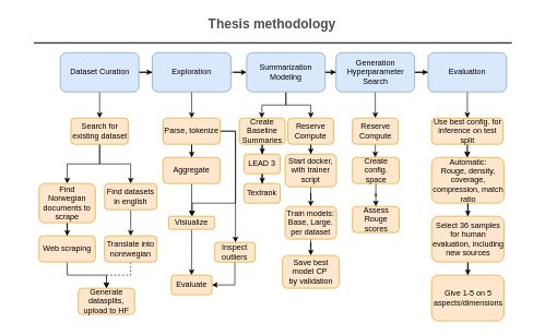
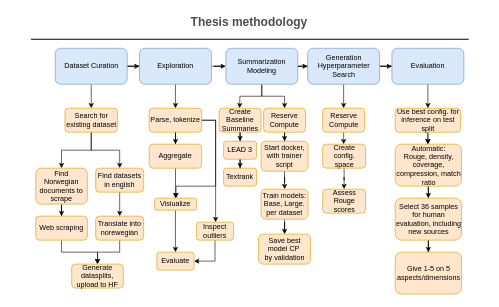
  <mxCell id="0" />
  <mxCell id="1" parent="0" />
  <mxCell id="2" value="Thesis methodology" style="text;html=1;strokeColor=none;fillColor=none;align=center;verticalAlign=middle;whiteSpace=wrap;rounded=0;fontStyle=1;fontSize=20;fontColor=#4D4D4D;" vertex="1" parent="1"><mxGeometry x="20" y="20" width="790" height="30" as="geometry" /></mxCell>
  <mxCell id="3" value="" style="line;strokeWidth=2;html=1;fontSize=20;fontColor=#4D4D4D;" vertex="1" parent="1"><mxGeometry x="51" y="60" width="730" height="10" as="geometry" /></mxCell>
  <mxCell id="4" value="" style="edgeStyle=orthogonalEdgeStyle;rounded=0;orthogonalLoop=1;jettySize=auto;html=1;" edge="1" parent="1" source="6" target="9"><mxGeometry relative="1" as="geometry" /></mxCell>
  <mxCell id="5" value="" style="edgeStyle=orthogonalEdgeStyle;rounded=0;orthogonalLoop=1;jettySize=auto;html=1;" edge="1" parent="1" source="6" target="21"><mxGeometry relative="1" as="geometry" /></mxCell>
  <mxCell id="6" value="Dataset Curation" style="rounded=1;whiteSpace=wrap;html=1;fillColor=#dae8fc;strokeColor=#6c8ebf;" vertex="1" parent="1"><mxGeometry x="91.5" y="80" width="120" height="60" as="geometry" /></mxCell>
  <mxCell id="7" value="" style="edgeStyle=orthogonalEdgeStyle;rounded=0;orthogonalLoop=1;jettySize=auto;html=1;" edge="1" parent="1" source="9" target="13"><mxGeometry relative="1" as="geometry" /></mxCell>
  <mxCell id="8" value="" style="edgeStyle=orthogonalEdgeStyle;rounded=0;orthogonalLoop=1;jettySize=auto;html=1;" edge="1" parent="1" source="9" target="34"><mxGeometry relative="1" as="geometry" /></mxCell>
  <mxCell id="9" value="Exploration" style="rounded=1;whiteSpace=wrap;html=1;fillColor=#dae8fc;strokeColor=#6c8ebf;" vertex="1" parent="1"><mxGeometry x="232" y="80" width="120" height="60" as="geometry" /></mxCell>
  <mxCell id="10" value="" style="edgeStyle=orthogonalEdgeStyle;rounded=0;orthogonalLoop=1;jettySize=auto;html=1;" edge="1" parent="1" source="13" target="16"><mxGeometry relative="1" as="geometry" /></mxCell>
  <mxCell id="11" value="" style="edgeStyle=orthogonalEdgeStyle;rounded=0;orthogonalLoop=1;jettySize=auto;html=1;" edge="1" parent="1" source="13" target="43"><mxGeometry relative="1" as="geometry" /></mxCell>
  <mxCell id="12" style="edgeStyle=orthogonalEdgeStyle;rounded=0;orthogonalLoop=1;jettySize=auto;html=1;exitX=0.5;exitY=1;exitDx=0;exitDy=0;" edge="1" parent="1" source="13"><mxGeometry relative="1" as="geometry"><mxPoint x="399" y="180" as="targetPoint" /></mxGeometry></mxCell>
  <mxCell id="13" value="Summarization Modeling" style="rounded=1;whiteSpace=wrap;html=1;fillColor=#dae8fc;strokeColor=#6c8ebf;" vertex="1" parent="1"><mxGeometry x="376" y="80" width="120" height="60" as="geometry" /></mxCell>
  <mxCell id="14" value="" style="edgeStyle=orthogonalEdgeStyle;rounded=0;orthogonalLoop=1;jettySize=auto;html=1;" edge="1" parent="1" source="16" target="18"><mxGeometry relative="1" as="geometry" /></mxCell>
  <mxCell id="15" value="" style="edgeStyle=orthogonalEdgeStyle;rounded=0;orthogonalLoop=1;jettySize=auto;html=1;" edge="1" parent="1" source="16" target="55"><mxGeometry relative="1" as="geometry" /></mxCell>
  <mxCell id="16" value="Generation Hyperparameter Search" style="rounded=1;whiteSpace=wrap;html=1;fillColor=#dae8fc;strokeColor=#6c8ebf;" vertex="1" parent="1"><mxGeometry x="512.5" y="80" width="120" height="60" as="geometry" /></mxCell>
  <mxCell id="17" value="" style="edgeStyle=orthogonalEdgeStyle;rounded=0;orthogonalLoop=1;jettySize=auto;html=1;" edge="1" parent="1" source="18" target="61"><mxGeometry relative="1" as="geometry" /></mxCell>
  <mxCell id="18" value="Evaluation" style="rounded=1;whiteSpace=wrap;html=1;fillColor=#dae8fc;strokeColor=#6c8ebf;" vertex="1" parent="1"><mxGeometry x="653" y="80" width="120" height="60" as="geometry" /></mxCell>
  <mxCell id="19" value="" style="edgeStyle=orthogonalEdgeStyle;rounded=0;orthogonalLoop=1;jettySize=auto;html=1;" edge="1" parent="1" source="21" target="23"><mxGeometry relative="1" as="geometry" /></mxCell>
  <mxCell id="20" style="edgeStyle=orthogonalEdgeStyle;rounded=0;orthogonalLoop=1;jettySize=auto;html=1;exitX=0.5;exitY=1;exitDx=0;exitDy=0;entryX=0.5;entryY=0;entryDx=0;entryDy=0;" edge="1" parent="1" source="21" target="25"><mxGeometry relative="1" as="geometry" /></mxCell>
  <mxCell id="21" value="Search for existing dataset" style="rounded=1;whiteSpace=wrap;html=1;fillColor=#ffe6cc;strokeColor=#d79b00;" vertex="1" parent="1"><mxGeometry x="107.75" y="180" width="87.5" height="40" as="geometry" /></mxCell>
  <mxCell id="22" value="" style="edgeStyle=orthogonalEdgeStyle;rounded=0;orthogonalLoop=1;jettySize=auto;html=1;" edge="1" parent="1" source="23" target="27"><mxGeometry relative="1" as="geometry" /></mxCell>
  <mxCell id="23" value="Find Norwegian documents to scrape" style="rounded=1;whiteSpace=wrap;html=1;fillColor=#ffe6cc;strokeColor=#d79b00;" vertex="1" parent="1"><mxGeometry x="59" y="280" width="86" height="60" as="geometry" /></mxCell>
  <mxCell id="24" value="" style="edgeStyle=orthogonalEdgeStyle;rounded=0;orthogonalLoop=1;jettySize=auto;html=1;" edge="1" parent="1" source="25" target="29"><mxGeometry relative="1" as="geometry" /></mxCell>
  <mxCell id="25" value="Find datasets in english" style="rounded=1;whiteSpace=wrap;html=1;fillColor=#ffe6cc;strokeColor=#d79b00;" vertex="1" parent="1"><mxGeometry x="159" y="280" width="80" height="40" as="geometry" /></mxCell>
  <mxCell id="26" value="" style="edgeStyle=orthogonalEdgeStyle;rounded=0;orthogonalLoop=1;jettySize=auto;html=1;" edge="1" parent="1" source="27" target="30"><mxGeometry relative="1" as="geometry" /></mxCell>
  <mxCell id="27" value="Web scraping" style="rounded=1;whiteSpace=wrap;html=1;fillColor=#ffe6cc;strokeColor=#d79b00;" vertex="1" parent="1"><mxGeometry x="59" y="360" width="86" height="40" as="geometry" /></mxCell>
- <mxCell id="28" style="edgeStyle=orthogonalEdgeStyle;rounded=0;orthogonalLoop=1;jettySize=auto;html=1;exitX=0.5;exitY=1;exitDx=0;exitDy=0;dashed=1;" edge="1" parent="1" source="29" target="30"><mxGeometry relative="1" as="geometry" /></mxCell>
+ <mxCell id="28" style="edgeStyle=orthogonalEdgeStyle;rounded=0;orthogonalLoop=1;jettySize=auto;html=1;exitX=0.5;exitY=1;exitDx=0;exitDy=0;" edge="1" parent="1" source="29" target="30"><mxGeometry relative="1" as="geometry" /></mxCell>
  <mxCell id="29" value="Translate into norewegian" style="rounded=1;whiteSpace=wrap;html=1;fillColor=#ffe6cc;strokeColor=#d79b00;" vertex="1" parent="1"><mxGeometry x="159" y="360" width="80" height="40" as="geometry" /></mxCell>
  <mxCell id="30" value="Generate datasplits, upload to HF" style="rounded=1;whiteSpace=wrap;html=1;fillColor=#ffe6cc;strokeColor=#d79b00;" vertex="1" parent="1"><mxGeometry x="119" y="440" width="86" height="40" as="geometry" /></mxCell>
  <mxCell id="31" value="" style="edgeStyle=orthogonalEdgeStyle;rounded=0;orthogonalLoop=1;jettySize=auto;html=1;" edge="1" parent="1" source="34" target="36"><mxGeometry relative="1" as="geometry" /></mxCell>
  <mxCell id="32" value="" style="edgeStyle=orthogonalEdgeStyle;rounded=0;orthogonalLoop=1;jettySize=auto;html=1;" edge="1" parent="1" source="34" target="38"><mxGeometry relative="1" as="geometry"><Array as="points"><mxPoint x="359" y="200" /><mxPoint x="359" y="310" /><mxPoint x="293" y="310" /></Array></mxGeometry></mxCell>
  <mxCell id="33" value="" style="edgeStyle=orthogonalEdgeStyle;rounded=0;orthogonalLoop=1;jettySize=auto;html=1;" edge="1" parent="1" source="34" target="40"><mxGeometry relative="1" as="geometry"><Array as="points"><mxPoint x="359" y="200" /></Array></mxGeometry></mxCell>
  <mxCell id="34" value="Parse, tokenize" style="rounded=1;whiteSpace=wrap;html=1;fillColor=#ffe6cc;strokeColor=#d79b00;" vertex="1" parent="1"><mxGeometry x="248.25" y="180" width="87.5" height="40" as="geometry" /></mxCell>
  <mxCell id="35" value="" style="edgeStyle=orthogonalEdgeStyle;rounded=0;orthogonalLoop=1;jettySize=auto;html=1;" edge="1" parent="1" source="36" target="38"><mxGeometry relative="1" as="geometry" /></mxCell>
  <mxCell id="36" value="Aggregate" style="rounded=1;whiteSpace=wrap;html=1;fillColor=#ffe6cc;strokeColor=#d79b00;" vertex="1" parent="1"><mxGeometry x="248.25" y="240" width="87.5" height="40" as="geometry" /></mxCell>
  <mxCell id="37" style="edgeStyle=orthogonalEdgeStyle;rounded=0;orthogonalLoop=1;jettySize=auto;html=1;entryX=0.5;entryY=0;entryDx=0;entryDy=0;" edge="1" parent="1" source="38" target="41"><mxGeometry relative="1" as="geometry" /></mxCell>
  <mxCell id="38" value="Visiualize" style="rounded=1;whiteSpace=wrap;html=1;fillColor=#ffe6cc;strokeColor=#d79b00;" vertex="1" parent="1"><mxGeometry x="257" y="330" width="70" height="20" as="geometry" /></mxCell>
  <mxCell id="39" style="edgeStyle=orthogonalEdgeStyle;rounded=0;orthogonalLoop=1;jettySize=auto;html=1;exitX=0.5;exitY=1;exitDx=0;exitDy=0;entryX=1;entryY=0.5;entryDx=0;entryDy=0;" edge="1" parent="1" source="40" target="41"><mxGeometry relative="1" as="geometry" /></mxCell>
  <mxCell id="40" value="Inspect outliers" style="rounded=1;whiteSpace=wrap;html=1;fillColor=#ffe6cc;strokeColor=#d79b00;" vertex="1" parent="1"><mxGeometry x="327" y="370" width="62" height="30" as="geometry" /></mxCell>
  <mxCell id="41" value="Evaluate" style="rounded=1;whiteSpace=wrap;html=1;fillColor=#ffe6cc;strokeColor=#d79b00;" vertex="1" parent="1"><mxGeometry x="261" y="420" width="62" height="30" as="geometry" /></mxCell>
  <mxCell id="42" value="" style="edgeStyle=orthogonalEdgeStyle;rounded=0;orthogonalLoop=1;jettySize=auto;html=1;" edge="1" parent="1" source="43" target="45"><mxGeometry relative="1" as="geometry" /></mxCell>
  <mxCell id="43" value="Reserve Compute" style="rounded=1;whiteSpace=wrap;html=1;fillColor=#ffe6cc;strokeColor=#d79b00;" vertex="1" parent="1"><mxGeometry x="439" y="180" width="70" height="40" as="geometry" /></mxCell>
  <mxCell id="44" value="" style="edgeStyle=orthogonalEdgeStyle;rounded=0;orthogonalLoop=1;jettySize=auto;html=1;" edge="1" parent="1" source="45" target="47"><mxGeometry relative="1" as="geometry" /></mxCell>
  <mxCell id="45" value="Start docker, with trainer script" style="rounded=1;whiteSpace=wrap;html=1;fillColor=#ffe6cc;strokeColor=#d79b00;" vertex="1" parent="1"><mxGeometry x="434.82" y="235" width="78.37" height="50" as="geometry" /></mxCell>
  <mxCell id="46" value="" style="edgeStyle=orthogonalEdgeStyle;rounded=0;orthogonalLoop=1;jettySize=auto;html=1;" edge="1" parent="1" source="47" target="48"><mxGeometry relative="1" as="geometry" /></mxCell>
  <mxCell id="47" value="Train models:&lt;br&gt;Base, Large.&lt;br&gt;per dataset" style="rounded=1;whiteSpace=wrap;html=1;fillColor=#ffe6cc;strokeColor=#d79b00;" vertex="1" parent="1"><mxGeometry x="434.82" y="315" width="78.38" height="50" as="geometry" /></mxCell>
  <mxCell id="48" value="Save best model CP&amp;nbsp;&lt;br&gt;by validation" style="rounded=1;whiteSpace=wrap;html=1;fillColor=#ffe6cc;strokeColor=#d79b00;" vertex="1" parent="1"><mxGeometry x="430.63" y="390" width="86.75" height="50" as="geometry" /></mxCell>
  <mxCell id="49" value="" style="edgeStyle=orthogonalEdgeStyle;rounded=0;orthogonalLoop=1;jettySize=auto;html=1;" edge="1" parent="1" source="50" target="52"><mxGeometry relative="1" as="geometry" /></mxCell>
  <mxCell id="50" value="Create&lt;br&gt;Baseline&lt;br&gt;Summaries" style="rounded=1;whiteSpace=wrap;html=1;fillColor=#ffe6cc;strokeColor=#d79b00;" vertex="1" parent="1"><mxGeometry x="364.82" y="180" width="70" height="40" as="geometry" /></mxCell>
  <mxCell id="51" value="" style="edgeStyle=orthogonalEdgeStyle;rounded=0;orthogonalLoop=1;jettySize=auto;html=1;" edge="1" parent="1" source="52" target="53"><mxGeometry relative="1" as="geometry" /></mxCell>
  <mxCell id="52" value="LEAD 3" style="rounded=1;whiteSpace=wrap;html=1;fillColor=#ffe6cc;strokeColor=#d79b00;" vertex="1" parent="1"><mxGeometry x="372.32" y="235" width="55" height="30" as="geometry" /></mxCell>
  <mxCell id="53" value="Textrank" style="rounded=1;whiteSpace=wrap;html=1;fillColor=#ffe6cc;strokeColor=#d79b00;" vertex="1" parent="1"><mxGeometry x="372.32" y="280" width="55" height="30" as="geometry" /></mxCell>
  <mxCell id="54" value="" style="edgeStyle=orthogonalEdgeStyle;rounded=0;orthogonalLoop=1;jettySize=auto;html=1;" edge="1" parent="1" source="55" target="57"><mxGeometry relative="1" as="geometry" /></mxCell>
  <mxCell id="55" value="Reserve Compute" style="rounded=1;whiteSpace=wrap;html=1;fillColor=#ffe6cc;strokeColor=#d79b00;" vertex="1" parent="1"><mxGeometry x="537.5" y="180" width="70" height="40" as="geometry" /></mxCell>
  <mxCell id="56" value="" style="edgeStyle=orthogonalEdgeStyle;rounded=0;orthogonalLoop=1;jettySize=auto;html=1;" edge="1" parent="1" source="57" target="58"><mxGeometry relative="1" as="geometry" /></mxCell>
  <mxCell id="57" value="Create config.&lt;br&gt;space" style="rounded=1;whiteSpace=wrap;html=1;fillColor=#ffe6cc;strokeColor=#d79b00;" vertex="1" parent="1"><mxGeometry x="537.5" y="240" width="71.5" height="40" as="geometry" /></mxCell>
  <mxCell id="58" value="Assess Rouge scores" style="rounded=1;whiteSpace=wrap;html=1;fillColor=#ffe6cc;strokeColor=#d79b00;" vertex="1" parent="1"><mxGeometry x="537.5" y="315" width="71.5" height="40" as="geometry" /></mxCell>
  <mxCell id="59" value="" style="edgeStyle=orthogonalEdgeStyle;rounded=0;orthogonalLoop=1;jettySize=auto;html=1;" edge="1" parent="1" source="61" target="63"><mxGeometry relative="1" as="geometry" /></mxCell>
  <mxCell id="60" value="" style="edgeStyle=orthogonalEdgeStyle;rounded=0;orthogonalLoop=1;jettySize=auto;html=1;" edge="1" parent="1" source="61" target="63"><mxGeometry relative="1" as="geometry" /></mxCell>
  <mxCell id="61" value="Use best config. for inference on test split" style="rounded=1;whiteSpace=wrap;html=1;fillColor=#ffe6cc;strokeColor=#d79b00;" vertex="1" parent="1"><mxGeometry x="658.5" y="180" width="109" height="40" as="geometry" /></mxCell>
  <mxCell id="62" value="" style="edgeStyle=orthogonalEdgeStyle;rounded=0;orthogonalLoop=1;jettySize=auto;html=1;" edge="1" parent="1" source="63" target="65"><mxGeometry relative="1" as="geometry" /></mxCell>
  <mxCell id="63" value="Automatic:&lt;br&gt;Rouge, density, coverage, compression, match ratio" style="rounded=1;whiteSpace=wrap;html=1;fillColor=#ffe6cc;strokeColor=#d79b00;" vertex="1" parent="1"><mxGeometry x="658.5" y="240" width="110.5" height="70" as="geometry" /></mxCell>
  <mxCell id="64" value="" style="edgeStyle=orthogonalEdgeStyle;rounded=0;orthogonalLoop=1;jettySize=auto;html=1;" edge="1" parent="1" source="65" target="66"><mxGeometry relative="1" as="geometry" /></mxCell>
  <mxCell id="65" value="Select 36 samples for human evaluation, including&lt;br&gt;new sources" style="rounded=1;whiteSpace=wrap;html=1;fillColor=#ffe6cc;strokeColor=#d79b00;" vertex="1" parent="1"><mxGeometry x="658.5" y="330" width="110.5" height="70" as="geometry" /></mxCell>
  <mxCell id="66" value="Give 1-5 on 5 aspects/dimensions" style="rounded=1;whiteSpace=wrap;html=1;fillColor=#ffe6cc;strokeColor=#d79b00;" vertex="1" parent="1"><mxGeometry x="658.5" y="420" width="110.5" height="70" as="geometry" /></mxCell>
